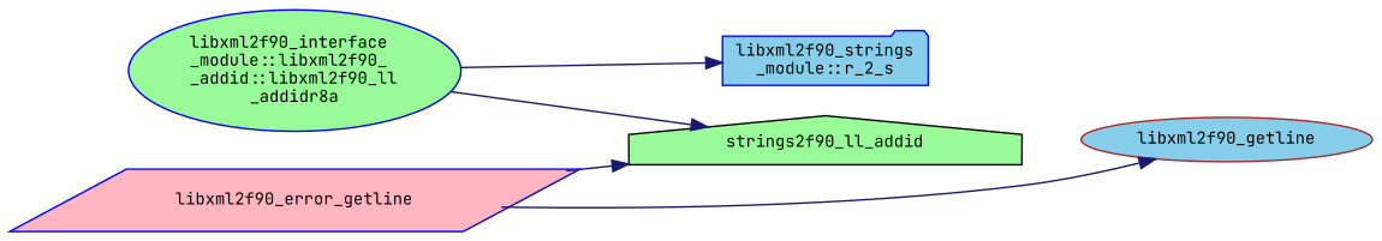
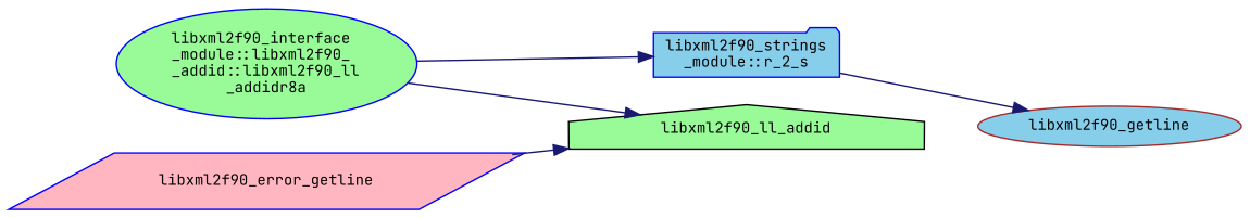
  digraph {
    fontname="JetBrains Mono"
    rankdir=LR
    node [color=blue fillcolor=palegreen fontname="JetBrains Mono" fontsize=10 shape=ellipse style=filled]
    edge [color=midnightblue fontname="JetBrains Mono" fontsize=10 labelfontname=Helvetica labelfontsize=10 style=solid]
    n1 [fontcolor=black height=0.2 label="libxml2f90_interface\l_module::libxml2f90_\l_addid::libxml2f90_ll\l_addidr8a" width=0.4]
-   n2 [color=black height=0.2 label=strings2f90_ll_addid shape=house width=0.4]
+   n2 [color=black height=0.2 label=libxml2f90_ll_addid shape=house width=0.4]
    n3 [fillcolor=skyblue height=0.2 label="libxml2f90_strings\l_module::r_2_s" shape=folder width=0.4]
    n4 [fillcolor=lightpink height=0.2 label=libxml2f90_error_getline shape=parallelogram width=0.4]
    n5 [color=brown fillcolor=skyblue height=0.2 label=libxml2f90_getline width=0.4]
    n1 -> n2
    n1 -> n3
    n4 -> n2
-   n4 -> n5
+   n3 -> n5
  }
